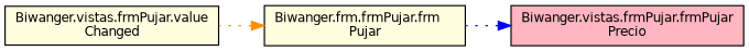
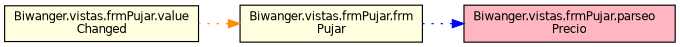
  digraph {
    rankdir=RL
    node [color=black fillcolor=lightyellow fontname=Helvetica fontsize=10 shape=record style=filled]
    edge [dir=back fontname=Helvetica fontsize=10 labelfontname=Helvetica labelfontsize=10 style=dotted]
-   n1 [fillcolor=lightpink fontcolor=black height=0.2 label="Biwanger.vistas.frmPujar.frmPujar\lPrecio" width=0.4]
-   n2 [height=0.2 label="Biwanger.frm.frmPujar.frm\lPujar" width=0.4]
+   n1 [fillcolor=lightpink fontcolor=black height=0.2 label="Biwanger.vistas.frmPujar.parseo\lPrecio" width=0.4]
+   n2 [height=0.2 label="Biwanger.vistas.frmPujar.frm\lPujar" width=0.4]
    n3 [height=0.2 label="Biwanger.vistas.frmPujar.value\lChanged" width=0.4]
    n1 -> n2 [color=blue]
    n2 -> n3 [color=darkorange]
  }
